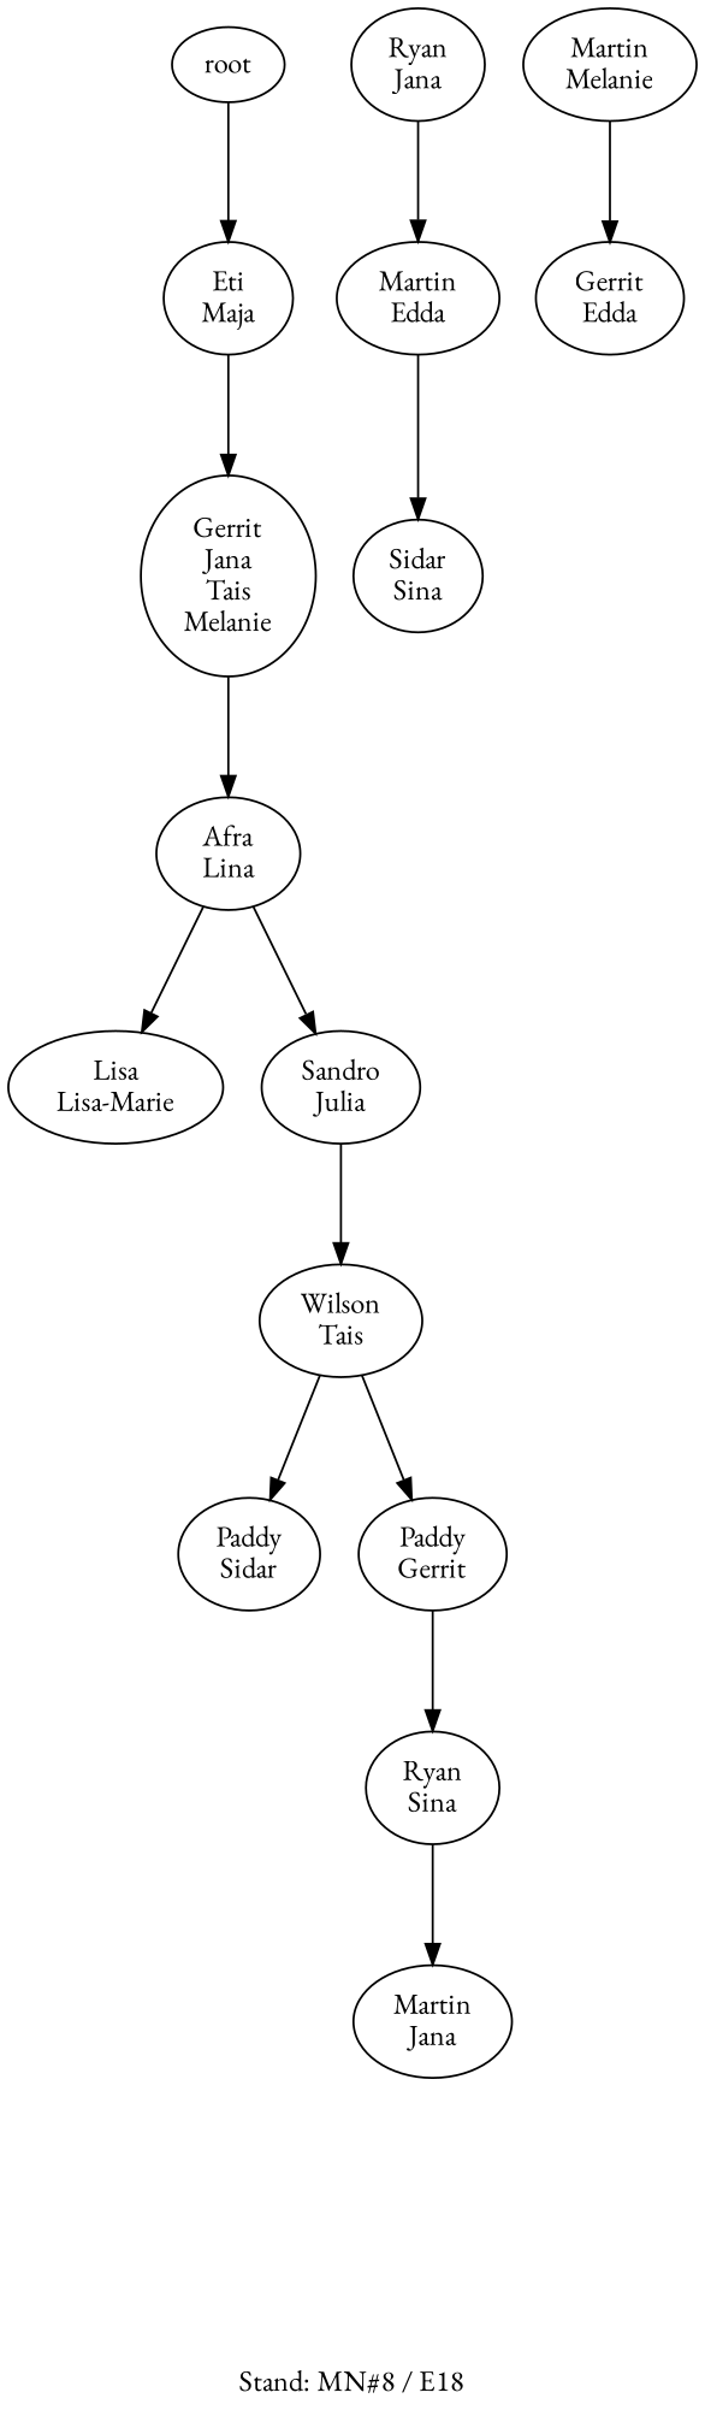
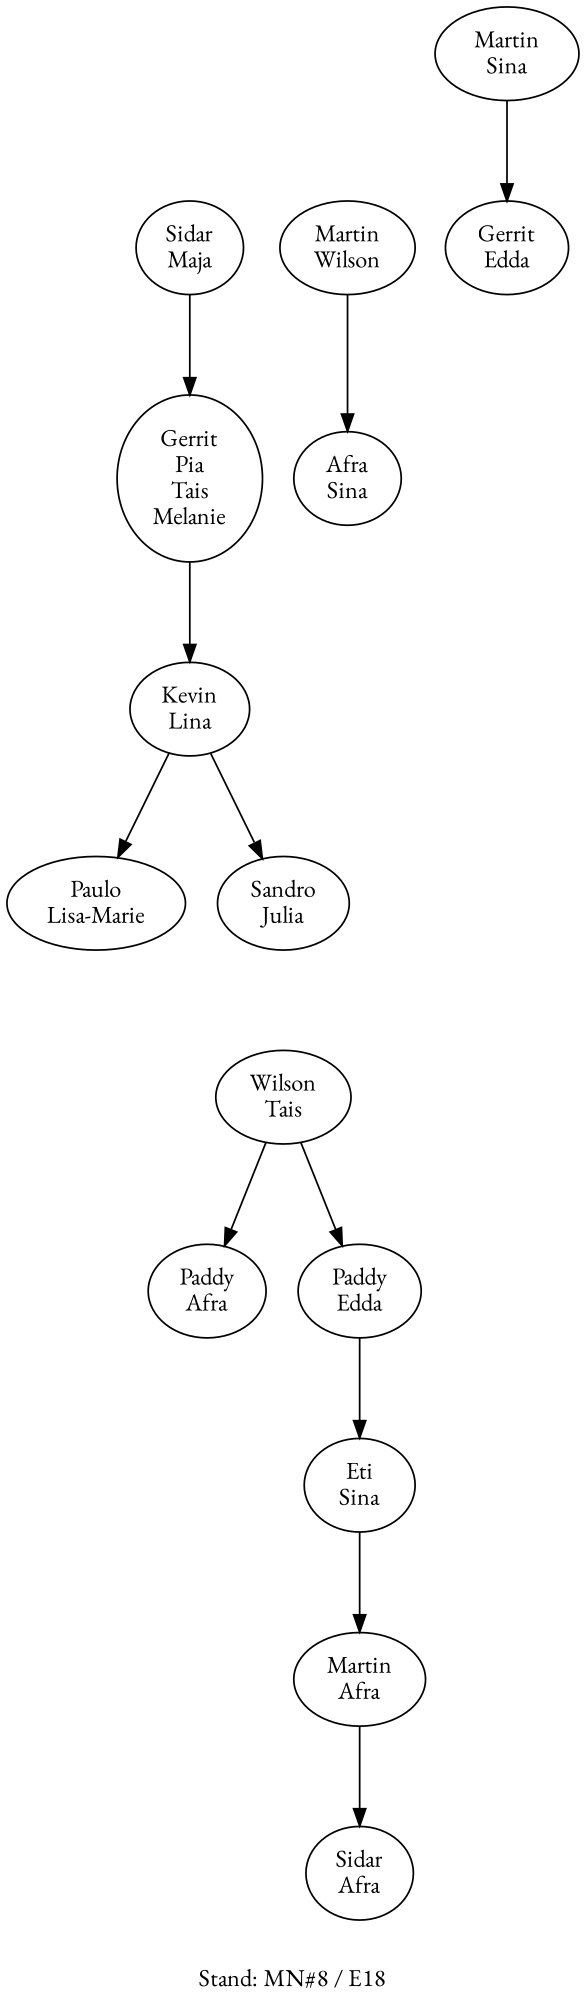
  digraph {
    fontname="EB Garamond"
    label="Stand: MN#8 / E18"
    labelloc=b
    ranksep=0.8
    node [fontname="EB Garamond"]
    edge [fontname="EB Garamond"]
-   n1 [label="Eti\nMaja"]
-   n2 [label="Gerrit\nJana\nTais\nMelanie"]
-   n3 [label="Afra\nLina"]
-   root
-   n5 [label="Lisa\nLisa-Marie"]
+   n1 [label="Sidar\nMaja"]
+   n2 [label="Gerrit\nPia\nTais\nMelanie"]
+   n3 [label="Kevin\nLina"]
+   n5 [label="Paulo\nLisa-Marie"]
    n6 [label="Sandro\nJulia"]
    n7 [label="Wilson\nTais"]
-   n8 [label="Paddy\nSidar"]
-   n9 [label="Paddy\nGerrit"]
-   n10 [label="Ryan\nSina"]
-   n11 [label="Ryan\nJana"]
-   n12 [label="Martin\nEdda"]
-   n13 [label="Sidar\nSina"]
-   n14 [label="Martin\nMelanie"]
+   n8 [label="Paddy\nAfra"]
+   n9 [label="Paddy\nEdda"]
+   n10 [label="Eti\nSina"]
+   n12 [label="Martin\nWilson"]
+   n13 [label="Afra\nSina"]
+   n14 [label="Martin\nSina"]
    n15 [label="Gerrit\nEdda"]
-   n16 [label="Martin\nJana"]
+   n16 [label="Martin\nAfra"]
+   n17 [label="Sidar\nAfra"]
    n1 -> n2
    n2 -> n3
    n3 -> n5
    n3 -> n6
-   root -> n1
-   n6 -> n7
    n7 -> n8
    n7 -> n9
    n9 -> n10
    n10 -> n16
-   n11 -> n12
    n12 -> n13
    n14 -> n15
+   n16 -> n17
  }
